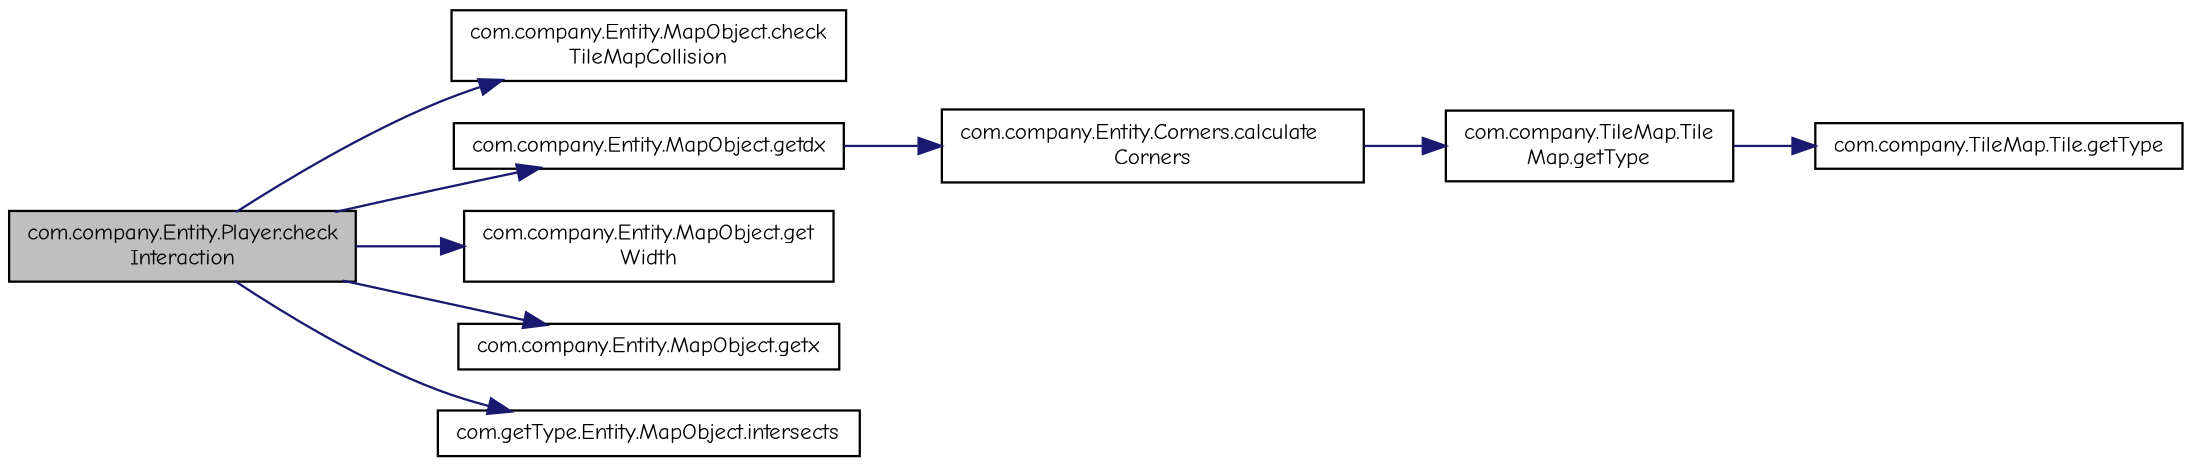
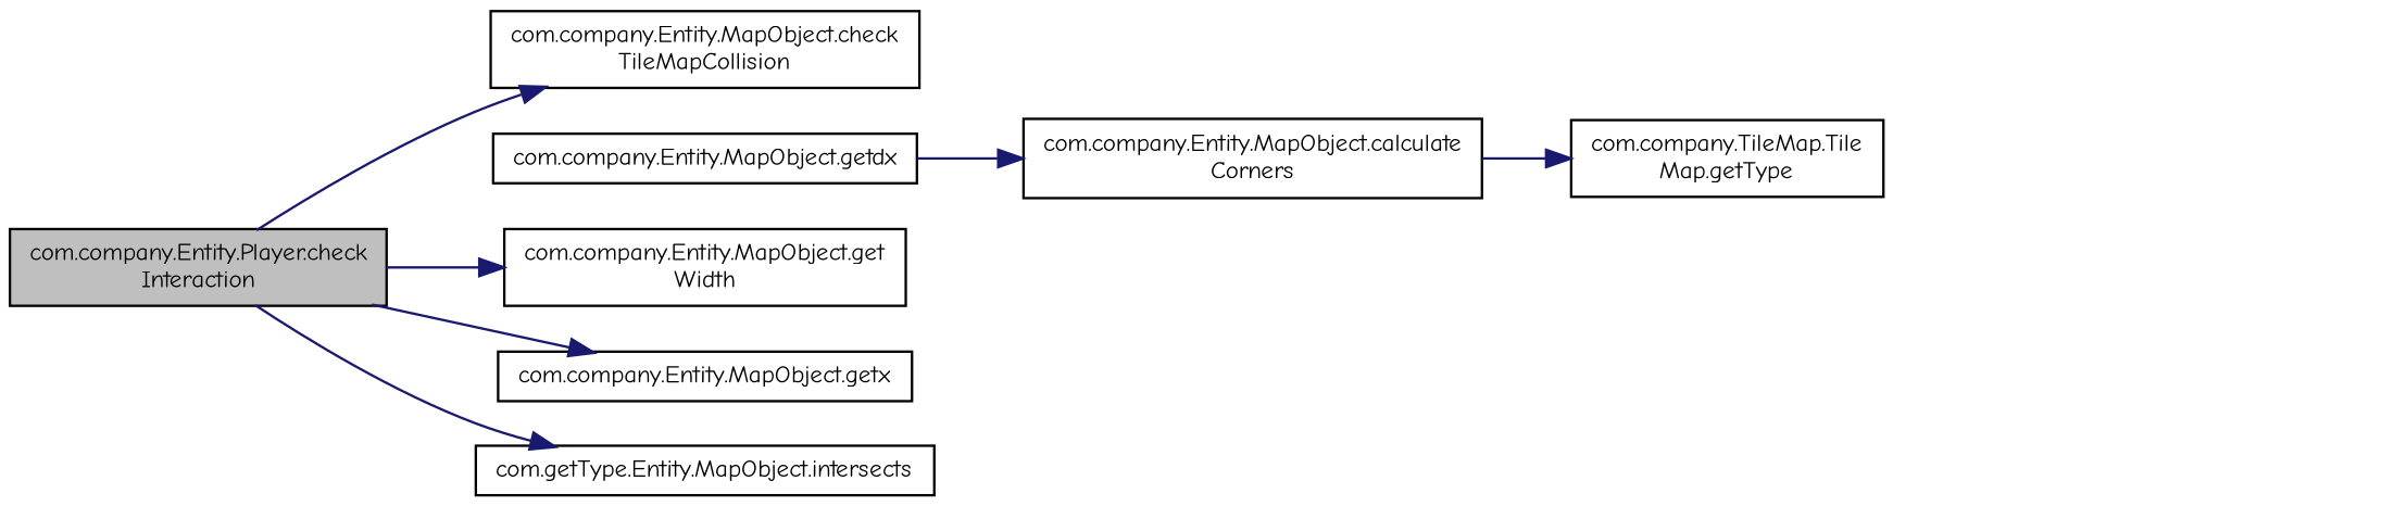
  digraph {
    fontname="Comic Neue"
    rankdir=LR
    node [color=black fillcolor=white fontname="Comic Neue" fontsize=10 shape=record style=filled]
    edge [color=midnightblue fontname="Comic Neue" fontsize=10 labelfontname=Helvetica labelfontsize=10 style=solid]
    n1 [fillcolor=grey75 fontcolor=black height=0.2 label="com.company.Entity.Player.check\lInteraction" width=0.4]
    n2 [height=0.2 label="com.company.Entity.MapObject.check\lTileMapCollision" width=0.4]
    n3 [height=0.2 label="com.company.Entity.MapObject.getdx" width=0.4]
    n4 [height=0.2 label="com.company.Entity.MapObject.get\lWidth" width=0.4]
    n5 [height=0.2 label="com.company.Entity.MapObject.getx" width=0.4]
    n6 [height=0.2 label="com.getType.Entity.MapObject.intersects" width=0.4]
-   n7 [height=0.2 label="com.company.Entity.Corners.calculate\lCorners" width=0.4]
+   n7 [height=0.2 label="com.company.Entity.MapObject.calculate\lCorners" width=0.4]
    n8 [height=0.2 label="com.company.TileMap.Tile\lMap.getType" width=0.4]
-   n9 [height=0.2 label="com.company.TileMap.Tile.getType" width=0.4]
    n1 -> n2
-   n1 -> n3
    n1 -> n4
    n1 -> n5
    n1 -> n6
    n3 -> n7
    n7 -> n8
-   n8 -> n9
  }
